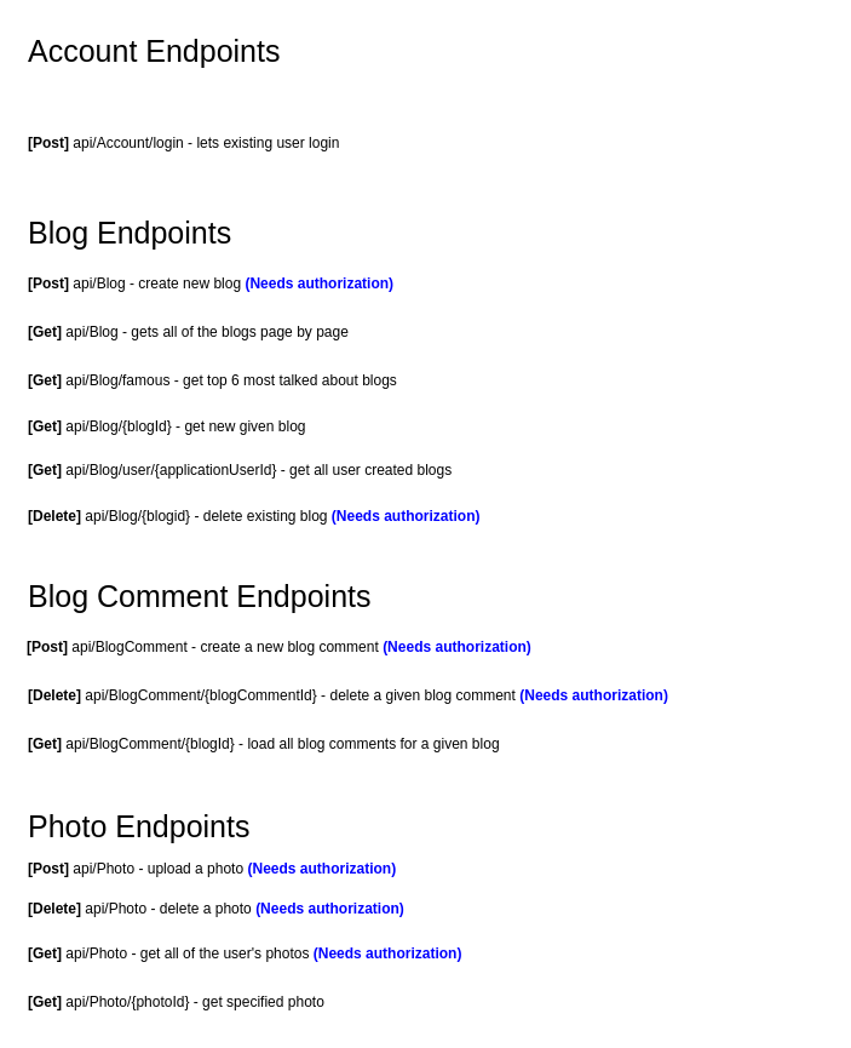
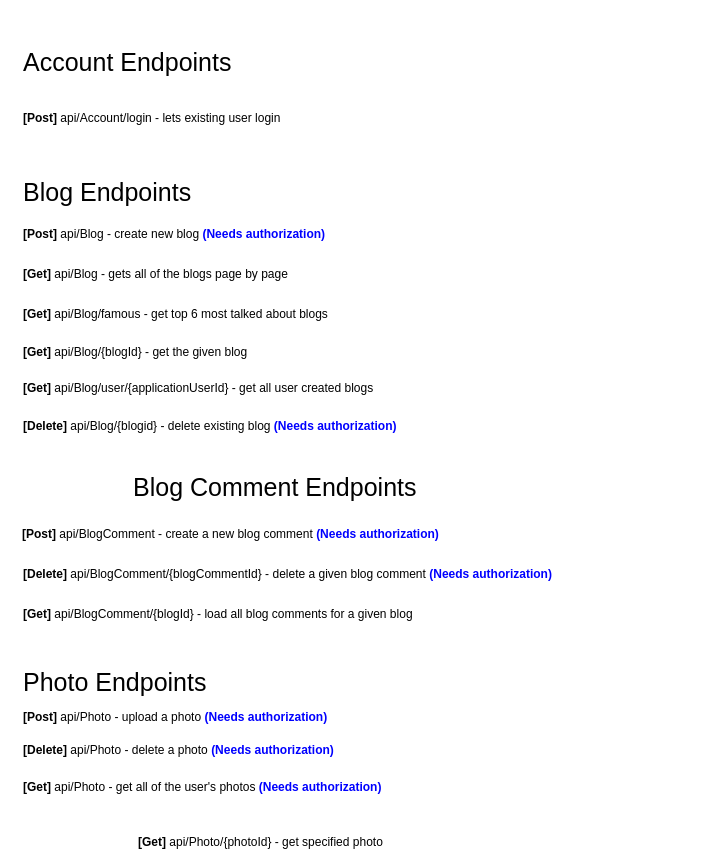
  <mxCell id="0" />
  <mxCell id="1" parent="0" />
  <mxCell id="2" value="Blog Endpoints" style="text;whiteSpace=wrap;html=1;fontSize=25;" vertex="1" parent="1"><mxGeometry x="21" y="170" width="200" height="30" as="geometry" /></mxCell>
  <mxCell id="3" value="&lt;b&gt;[Post]&lt;/b&gt; api/Blog - create new blog&amp;nbsp;&lt;font color=&quot;#0000ff&quot;&gt;&lt;b&gt;(Needs authorization)&lt;/b&gt;&lt;/font&gt;" style="text;whiteSpace=wrap;html=1;" vertex="1" parent="1"><mxGeometry x="21" y="220" width="350" height="30" as="geometry" /></mxCell>
  <mxCell id="4" value="&lt;b&gt;[Delete]&lt;/b&gt; api/Blog/{blogid} - delete existing blog &lt;b&gt;&lt;font color=&quot;#0000ff&quot;&gt;(Needs authorization)&lt;/font&gt;&lt;/b&gt;" style="text;whiteSpace=wrap;html=1;" vertex="1" parent="1"><mxGeometry x="21" y="412" width="410" height="30" as="geometry" /></mxCell>
  <mxCell id="5" value="&lt;b&gt;[Get]&lt;/b&gt; api/Blog - gets all of the blogs page by page" style="text;whiteSpace=wrap;html=1;" vertex="1" parent="1"><mxGeometry x="21" y="260" width="430" height="30" as="geometry" /></mxCell>
  <mxCell id="6" value="&lt;b&gt;[Get]&lt;/b&gt; api/Blog/famous - get top 6 most talked about blogs" style="text;whiteSpace=wrap;html=1;" vertex="1" parent="1"><mxGeometry x="21" y="300" width="400" height="30" as="geometry" /></mxCell>
- <mxCell id="7" value="&lt;b&gt;[Get]&lt;/b&gt; api/Blog/{blogId} - get new given blog" style="text;whiteSpace=wrap;html=1;" vertex="1" parent="1"><mxGeometry x="21" y="338" width="320" height="30" as="geometry" /></mxCell>
+ <mxCell id="7" value="&lt;b&gt;[Get]&lt;/b&gt; api/Blog/{blogId} - get the given blog" style="text;whiteSpace=wrap;html=1;" vertex="1" parent="1"><mxGeometry x="21" y="338" width="320" height="30" as="geometry" /></mxCell>
  <mxCell id="8" value="&lt;b&gt;[Get]&lt;/b&gt; api/Blog/user/{applicationUserId} - get all user created blogs" style="text;whiteSpace=wrap;html=1;" vertex="1" parent="1"><mxGeometry x="21" y="374" width="510" height="30" as="geometry" /></mxCell>
- <mxCell id="9" value="Blog Comment Endpoints" style="text;whiteSpace=wrap;html=1;fontSize=25;" vertex="1" parent="1"><mxGeometry x="21" y="470" width="300" height="30" as="geometry" /></mxCell>
+ <mxCell id="9" value="Blog Comment Endpoints" style="text;whiteSpace=wrap;html=1;fontSize=25;" vertex="1" parent="1"><mxGeometry x="131" y="465" width="300" height="30" as="geometry" /></mxCell>
  <mxCell id="10" value="&lt;b&gt;[Post]&lt;/b&gt; api/BlogComment - create a new blog comment &lt;b&gt;&lt;font color=&quot;#0000ff&quot;&gt;(Needs authorization)&lt;/font&gt;&lt;/b&gt;" style="text;whiteSpace=wrap;html=1;" vertex="1" parent="1"><mxGeometry x="20" y="520" width="530" height="30" as="geometry" /></mxCell>
  <mxCell id="11" value="&lt;b&gt;[Delete]&lt;/b&gt; api/BlogComment/{blogCommentId} - delete a given blog comment&amp;nbsp;&lt;b&gt;&lt;font color=&quot;#0000ff&quot;&gt;(Needs authorization)&lt;/font&gt;&lt;/b&gt;" style="text;whiteSpace=wrap;html=1;" vertex="1" parent="1"><mxGeometry x="21" y="560" width="660" height="40" as="geometry" /></mxCell>
  <mxCell id="12" value="&lt;b&gt;[Get] &lt;/b&gt;api/BlogComment/{blogId} - load all blog comments for a given blog" style="text;whiteSpace=wrap;html=1;" vertex="1" parent="1"><mxGeometry x="21" y="600" width="490" height="30" as="geometry" /></mxCell>
- <mxCell id="13" value="&lt;font style=&quot;font-size: 25px&quot;&gt;Account Endpoints&lt;/font&gt;" style="text;whiteSpace=wrap;html=1;" vertex="1" parent="1"><mxGeometry x="21" y="20" width="230" height="30" as="geometry" /></mxCell>
+ <mxCell id="13" value="&lt;font style=&quot;font-size: 25px&quot;&gt;Account Endpoints&lt;/font&gt;" style="text;whiteSpace=wrap;html=1;" vertex="1" parent="1"><mxGeometry x="21" y="40" width="230" height="30" as="geometry" /></mxCell>
  <mxCell id="14" value="&lt;b&gt;[Post]&lt;/b&gt; api/Account/login - lets existing user login" style="text;whiteSpace=wrap;html=1;" vertex="1" parent="1"><mxGeometry x="21" y="104" width="370" height="30" as="geometry" /></mxCell>
  <mxCell id="15" value="Photo Endpoints" style="text;whiteSpace=wrap;html=1;fontSize=25;" vertex="1" parent="1"><mxGeometry x="21" y="660" width="201" height="30" as="geometry" /></mxCell>
  <mxCell id="16" value="&lt;b&gt;[Post] &lt;/b&gt;api/Photo - upload a photo&amp;nbsp;&lt;b&gt;&lt;font color=&quot;#0000ff&quot;&gt;(Needs authorization)&lt;/font&gt;&lt;/b&gt;" style="text;whiteSpace=wrap;html=1;" vertex="1" parent="1"><mxGeometry x="21" y="703" width="400" height="30" as="geometry" /></mxCell>
  <mxCell id="17" value="&lt;b&gt;[Delete] &lt;/b&gt;api/Photo - delete a photo&amp;nbsp;&lt;b&gt;&lt;font color=&quot;#0000ff&quot;&gt;(Needs authorization)&lt;/font&gt;&lt;/b&gt;" style="text;whiteSpace=wrap;html=1;" vertex="1" parent="1"><mxGeometry x="21" y="736" width="330" height="30" as="geometry" /></mxCell>
  <mxCell id="18" value="&lt;b&gt;[Get] &lt;/b&gt;api/Photo - get all of the user's photos&amp;nbsp;&lt;b&gt;&lt;font color=&quot;#0000ff&quot;&gt;(Needs authorization)&lt;/font&gt;&lt;/b&gt;" style="text;whiteSpace=wrap;html=1;" vertex="1" parent="1"><mxGeometry x="21" y="773" width="421" height="30" as="geometry" /></mxCell>
- <mxCell id="19" value="&lt;b&gt;[Get]&lt;/b&gt; api/Photo/{photoId} - get specified photo" style="text;whiteSpace=wrap;html=1;" vertex="1" parent="1"><mxGeometry x="21" y="813" width="270" height="30" as="geometry" /></mxCell>
+ <mxCell id="19" value="&lt;b&gt;[Get]&lt;/b&gt; api/Photo/{photoId} - get specified photo" style="text;whiteSpace=wrap;html=1;" vertex="1" parent="1"><mxGeometry x="136" y="828" width="270" height="30" as="geometry" /></mxCell>
